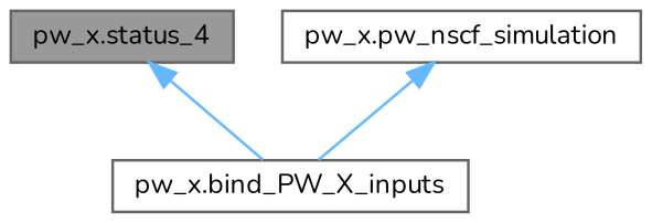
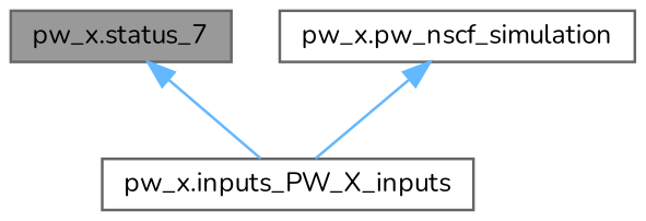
  digraph {
    fontname=Nunito
    rankdir=TB
    node [color=grey40 fillcolor=white fontname=Nunito fontsize=10 shape=box style=filled]
    edge [color=steelblue1 dir=back fontname=Nunito fontsize=10 labelfontname=Helvetica labelfontsize=10 style=solid]
-   n1 [color=gray40 fillcolor=grey60 fontcolor=black height=0.2 label="pw_x.status_4" width=0.4]
-   n2 [height=0.2 label="pw_x.bind_PW_X_inputs" width=0.4]
+   n1 [color=gray40 fillcolor=grey60 fontcolor=black height=0.2 label="pw_x.status_7" width=0.4]
+   n2 [height=0.2 label="pw_x.inputs_PW_X_inputs" width=0.4]
    n3 [height=0.2 label="pw_x.pw_nscf_simulation" width=0.4]
    n1 -> n2
    n3 -> n2
  }
